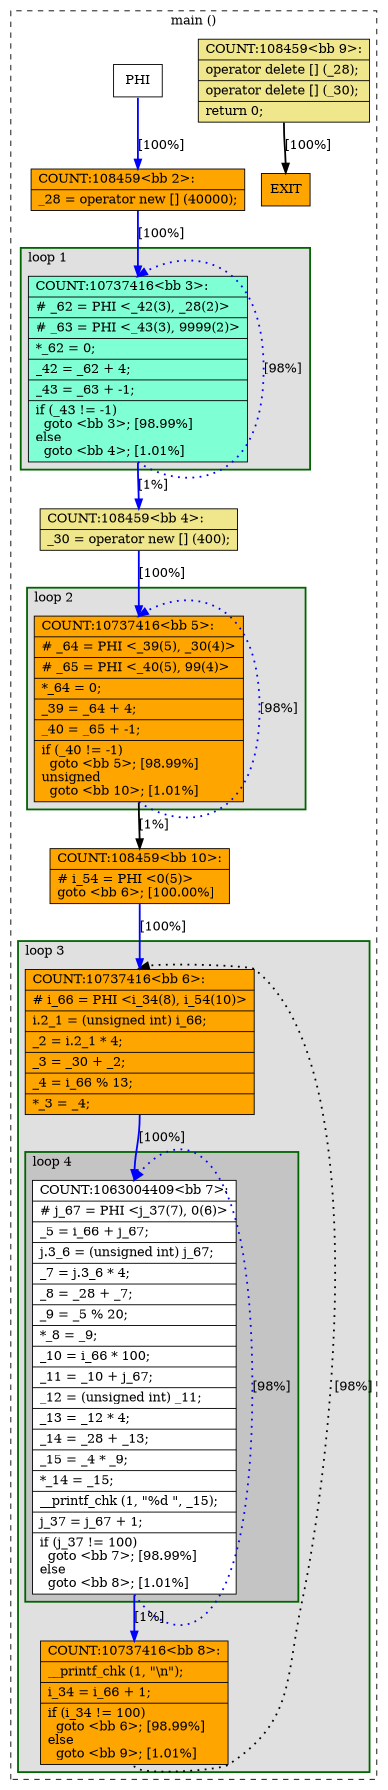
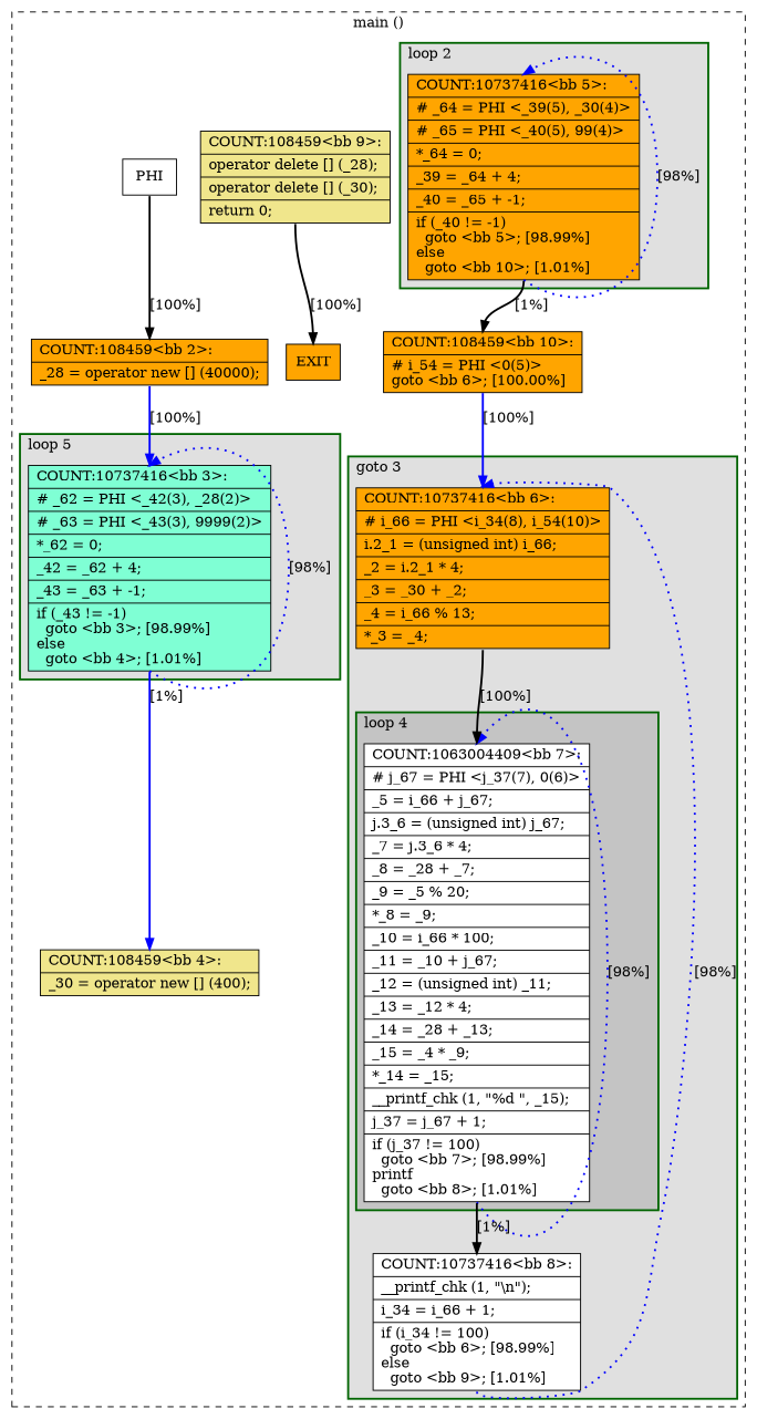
  digraph {
    node [fillcolor=orange shape=record style=filled]
    edge [color=blue constraint=true headport=n style="solid,bold" tailport=s weight=10]
-   n1 [fillcolor=white label="{COUNT:1063004409\<bb\ 7\>:\l|#\ j_67\ =\ PHI\ \<j_37(7),\ 0(6)\>\l|_5\ =\ i_66\ +\ j_67;\l|j.3_6\ =\ (unsigned\ int)\ j_67;\l|_7\ =\ j.3_6\ *\ 4;\l|_8\ =\ _28\ +\ _7;\l|_9\ =\ _5\ %\ 20;\l|*_8\ =\ _9;\l|_10\ =\ i_66\ *\ 100;\l|_11\ =\ _10\ +\ j_67;\l|_12\ =\ (unsigned\ int)\ _11;\l|_13\ =\ _12\ *\ 4;\l|_14\ =\ _28\ +\ _13;\l|_15\ =\ _4\ *\ _9;\l|*_14\ =\ _15;\l|__printf_chk\ (1,\ \"%d\ \",\ _15);\l|j_37\ =\ j_67\ +\ 1;\l|if\ (j_37\ !=\ 100)\l\ \ goto\ \<bb\ 7\>;\ [98.99%]\lelse\l\ \ goto\ \<bb\ 8\>;\ [1.01%]\l}"]
+   n1 [fillcolor=white label="{COUNT:1063004409\<bb\ 7\>:\l|#\ j_67\ =\ PHI\ \<j_37(7),\ 0(6)\>\l|_5\ =\ i_66\ +\ j_67;\l|j.3_6\ =\ (unsigned\ int)\ j_67;\l|_7\ =\ j.3_6\ *\ 4;\l|_8\ =\ _28\ +\ _7;\l|_9\ =\ _5\ %\ 20;\l|*_8\ =\ _9;\l|_10\ =\ i_66\ *\ 100;\l|_11\ =\ _10\ +\ j_67;\l|_12\ =\ (unsigned\ int)\ _11;\l|_13\ =\ _12\ *\ 4;\l|_14\ =\ _28\ +\ _13;\l|_15\ =\ _4\ *\ _9;\l|*_14\ =\ _15;\l|__printf_chk\ (1,\ \"%d\ \",\ _15);\l|j_37\ =\ j_67\ +\ 1;\l|if\ (j_37\ !=\ 100)\l\ \ goto\ \<bb\ 7\>;\ [98.99%]\lprintf\l\ \ goto\ \<bb\ 8\>;\ [1.01%]\l}"]
    n2 [label="{COUNT:10737416\<bb\ 6\>:\l|#\ i_66\ =\ PHI\ \<i_34(8),\ i_54(10)\>\l|i.2_1\ =\ (unsigned\ int)\ i_66;\l|_2\ =\ i.2_1\ *\ 4;\l|_3\ =\ _30\ +\ _2;\l|_4\ =\ i_66\ %\ 13;\l|*_3\ =\ _4;\l}"]
-   n3 [label="{COUNT:10737416\<bb\ 8\>:\l|__printf_chk\ (1,\ \"\\n\");\l|i_34\ =\ i_66\ +\ 1;\l|if\ (i_34\ !=\ 100)\l\ \ goto\ \<bb\ 6\>;\ [98.99%]\lelse\l\ \ goto\ \<bb\ 9\>;\ [1.01%]\l}"]
-   n4 [label="{COUNT:10737416\<bb\ 5\>:\l|#\ _64\ =\ PHI\ \<_39(5),\ _30(4)\>\l|#\ _65\ =\ PHI\ \<_40(5),\ 99(4)\>\l|*_64\ =\ 0;\l|_39\ =\ _64\ +\ 4;\l|_40\ =\ _65\ +\ -1;\l|if\ (_40\ !=\ -1)\l\ \ goto\ \<bb\ 5\>;\ [98.99%]\lunsigned\l\ \ goto\ \<bb\ 10\>;\ [1.01%]\l}"]
+   n3 [fillcolor=white label="{COUNT:10737416\<bb\ 8\>:\l|__printf_chk\ (1,\ \"\\n\");\l|i_34\ =\ i_66\ +\ 1;\l|if\ (i_34\ !=\ 100)\l\ \ goto\ \<bb\ 6\>;\ [98.99%]\lelse\l\ \ goto\ \<bb\ 9\>;\ [1.01%]\l}"]
+   n4 [label="{COUNT:10737416\<bb\ 5\>:\l|#\ _64\ =\ PHI\ \<_39(5),\ _30(4)\>\l|#\ _65\ =\ PHI\ \<_40(5),\ 99(4)\>\l|*_64\ =\ 0;\l|_39\ =\ _64\ +\ 4;\l|_40\ =\ _65\ +\ -1;\l|if\ (_40\ !=\ -1)\l\ \ goto\ \<bb\ 5\>;\ [98.99%]\lelse\l\ \ goto\ \<bb\ 10\>;\ [1.01%]\l}"]
    n5 [fillcolor=aquamarine label="{COUNT:10737416\<bb\ 3\>:\l|#\ _62\ =\ PHI\ \<_42(3),\ _28(2)\>\l|#\ _63\ =\ PHI\ \<_43(3),\ 9999(2)\>\l|*_62\ =\ 0;\l|_42\ =\ _62\ +\ 4;\l|_43\ =\ _63\ +\ -1;\l|if\ (_43\ !=\ -1)\l\ \ goto\ \<bb\ 3\>;\ [98.99%]\lelse\l\ \ goto\ \<bb\ 4\>;\ [1.01%]\l}"]
    n6 [fillcolor=khaki label="{COUNT:108459\<bb\ 9\>:\l|operator\ delete\ []\ (_28);\l|operator\ delete\ []\ (_30);\l|return\ 0;\l}"]
    n7 [label="{COUNT:108459\<bb\ 10\>:\l|#\ i_54\ =\ PHI\ \<0(5)\>\lgoto\ \<bb\ 6\>;\ [100.00%]\l}"]
    n8 [fillcolor=khaki label="{COUNT:108459\<bb\ 4\>:\l|_30\ =\ operator\ new\ []\ (400);\l}"]
    n9 [fillcolor=white label=PHI shape=box]
    n10 [label=EXIT shape=box]
    n11 [label="{COUNT:108459\<bb\ 2\>:\l|_28\ =\ operator\ new\ []\ (40000);\l}"]
    subgraph cluster_1 {
      color=black
      label="main ()"
      style=dashed
      n6
      n7
      n8
      n9
      n10
      n11
      subgraph cluster_2 {
        color=darkgreen
        fillcolor=grey88
-       label="loop 3"
+       label="goto 3"
        labeljust=l
        penwidth=2
        style=filled
        n2
        n3
        subgraph cluster_3 {
          color=darkgreen
          fillcolor=grey77
          label="loop 4"
          labeljust=l
          penwidth=2
          style=filled
          n1
        }
      }
      subgraph cluster_4 {
        color=darkgreen
        fillcolor=grey88
        label="loop 2"
        labeljust=l
        penwidth=2
        style=filled
        n4
      }
      subgraph cluster_5 {
        color=darkgreen
        fillcolor=grey88
-       label="loop 1"
+       label="loop 5"
        labeljust=l
        penwidth=2
        style=filled
        n5
      }
    }
    n1 -> n1 [constraint=false label="[98%]" style="dotted,bold"]
-   n1 -> n3 [label="[1%]"]
-   n2 -> n1 [label="[100%]" weight=100]
-   n3 -> n2 [color=black constraint=false label="[98%]" style="dotted,bold"]
+   n1 -> n3 [color=black label="[1%]"]
+   n2 -> n1 [color=black label="[100%]" weight=100]
+   n3 -> n2 [constraint=false label="[98%]" style="dotted,bold"]
    n4 -> n4 [constraint=false label="[98%]" style="dotted,bold"]
    n4 -> n7 [color=black label="[1%]"]
    n5 -> n5 [constraint=false label="[98%]" style="dotted,bold"]
    n5 -> n8 [label="[1%]"]
    n6 -> n10 [color=black label="[100%]"]
    n7 -> n2 [label="[100%]" weight=100]
-   n8 -> n4 [label="[100%]" weight=100]
    n9 -> n10 [style=invis color="" weight=""]
-   n9 -> n11 [label="[100%]" weight=100]
+   n9 -> n11 [color=black label="[100%]" weight=100]
    n11 -> n5 [label="[100%]" weight=100]
  }
